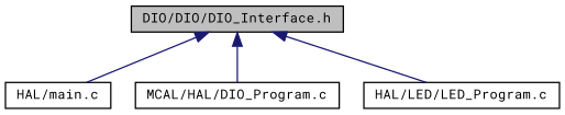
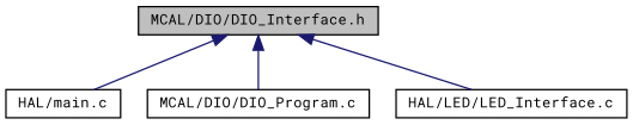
  digraph {
    fontname="Roboto Mono"
    node [color=black fillcolor=white fontname="Roboto Mono" fontsize=10 shape=record style=filled]
    edge [color=midnightblue dir=back fontname="Roboto Mono" fontsize=10 labelfontname=Helvetica labelfontsize=10 style=solid]
-   n1 [fillcolor=grey75 fontcolor=black height=0.2 label="DIO/DIO/DIO_Interface.h" width=0.4]
+   n1 [fillcolor=grey75 fontcolor=black height=0.2 label="MCAL/DIO/DIO_Interface.h" width=0.4]
    n2 [height=0.2 label="HAL/main.c" width=0.4]
-   n3 [height=0.2 label="MCAL/HAL/DIO_Program.c" width=0.4]
-   n4 [height=0.2 label="HAL/LED/LED_Program.c" width=0.4]
+   n3 [height=0.2 label="MCAL/DIO/DIO_Program.c" width=0.4]
+   n4 [height=0.2 label="HAL/LED/LED_Interface.c" width=0.4]
    n1 -> n2
    n1 -> n3
    n1 -> n4
  }
